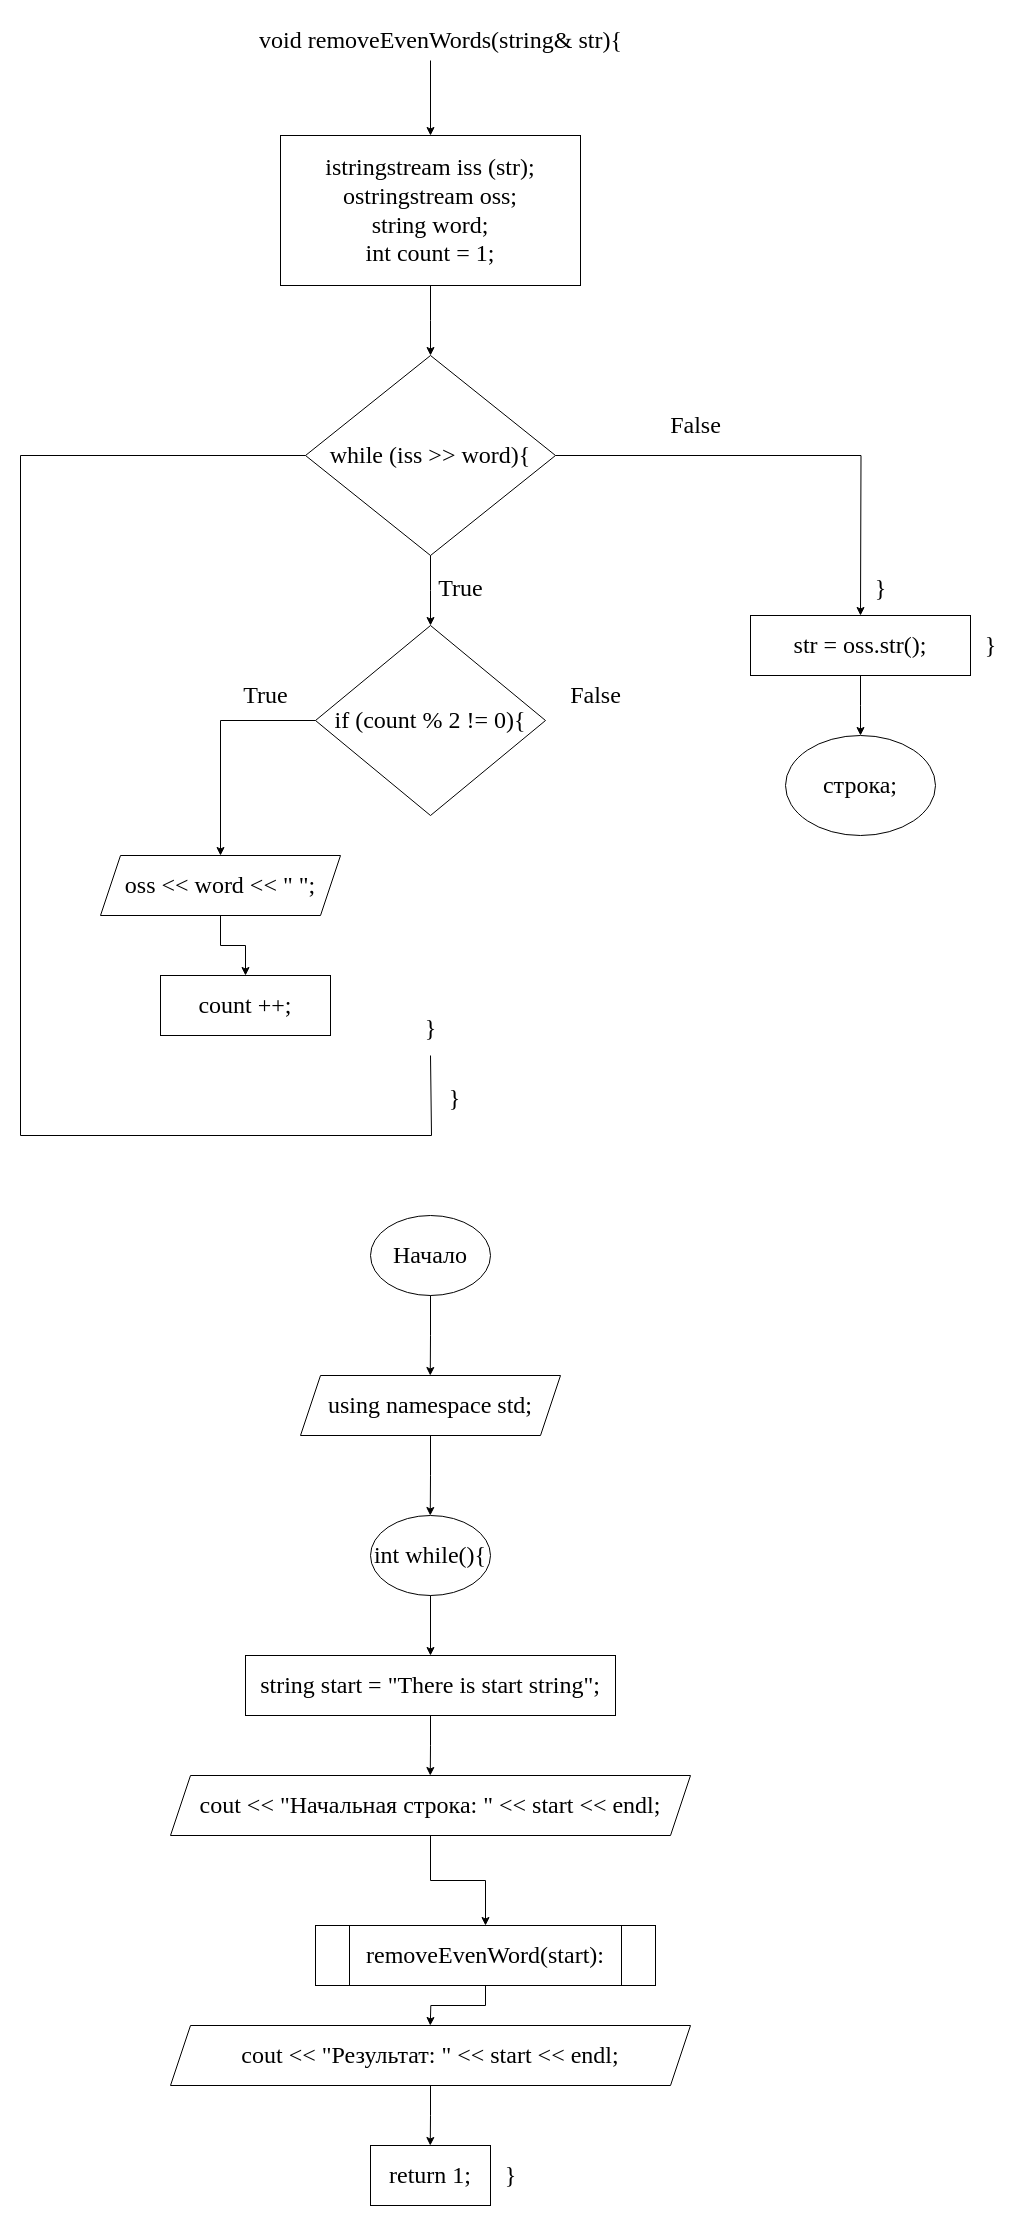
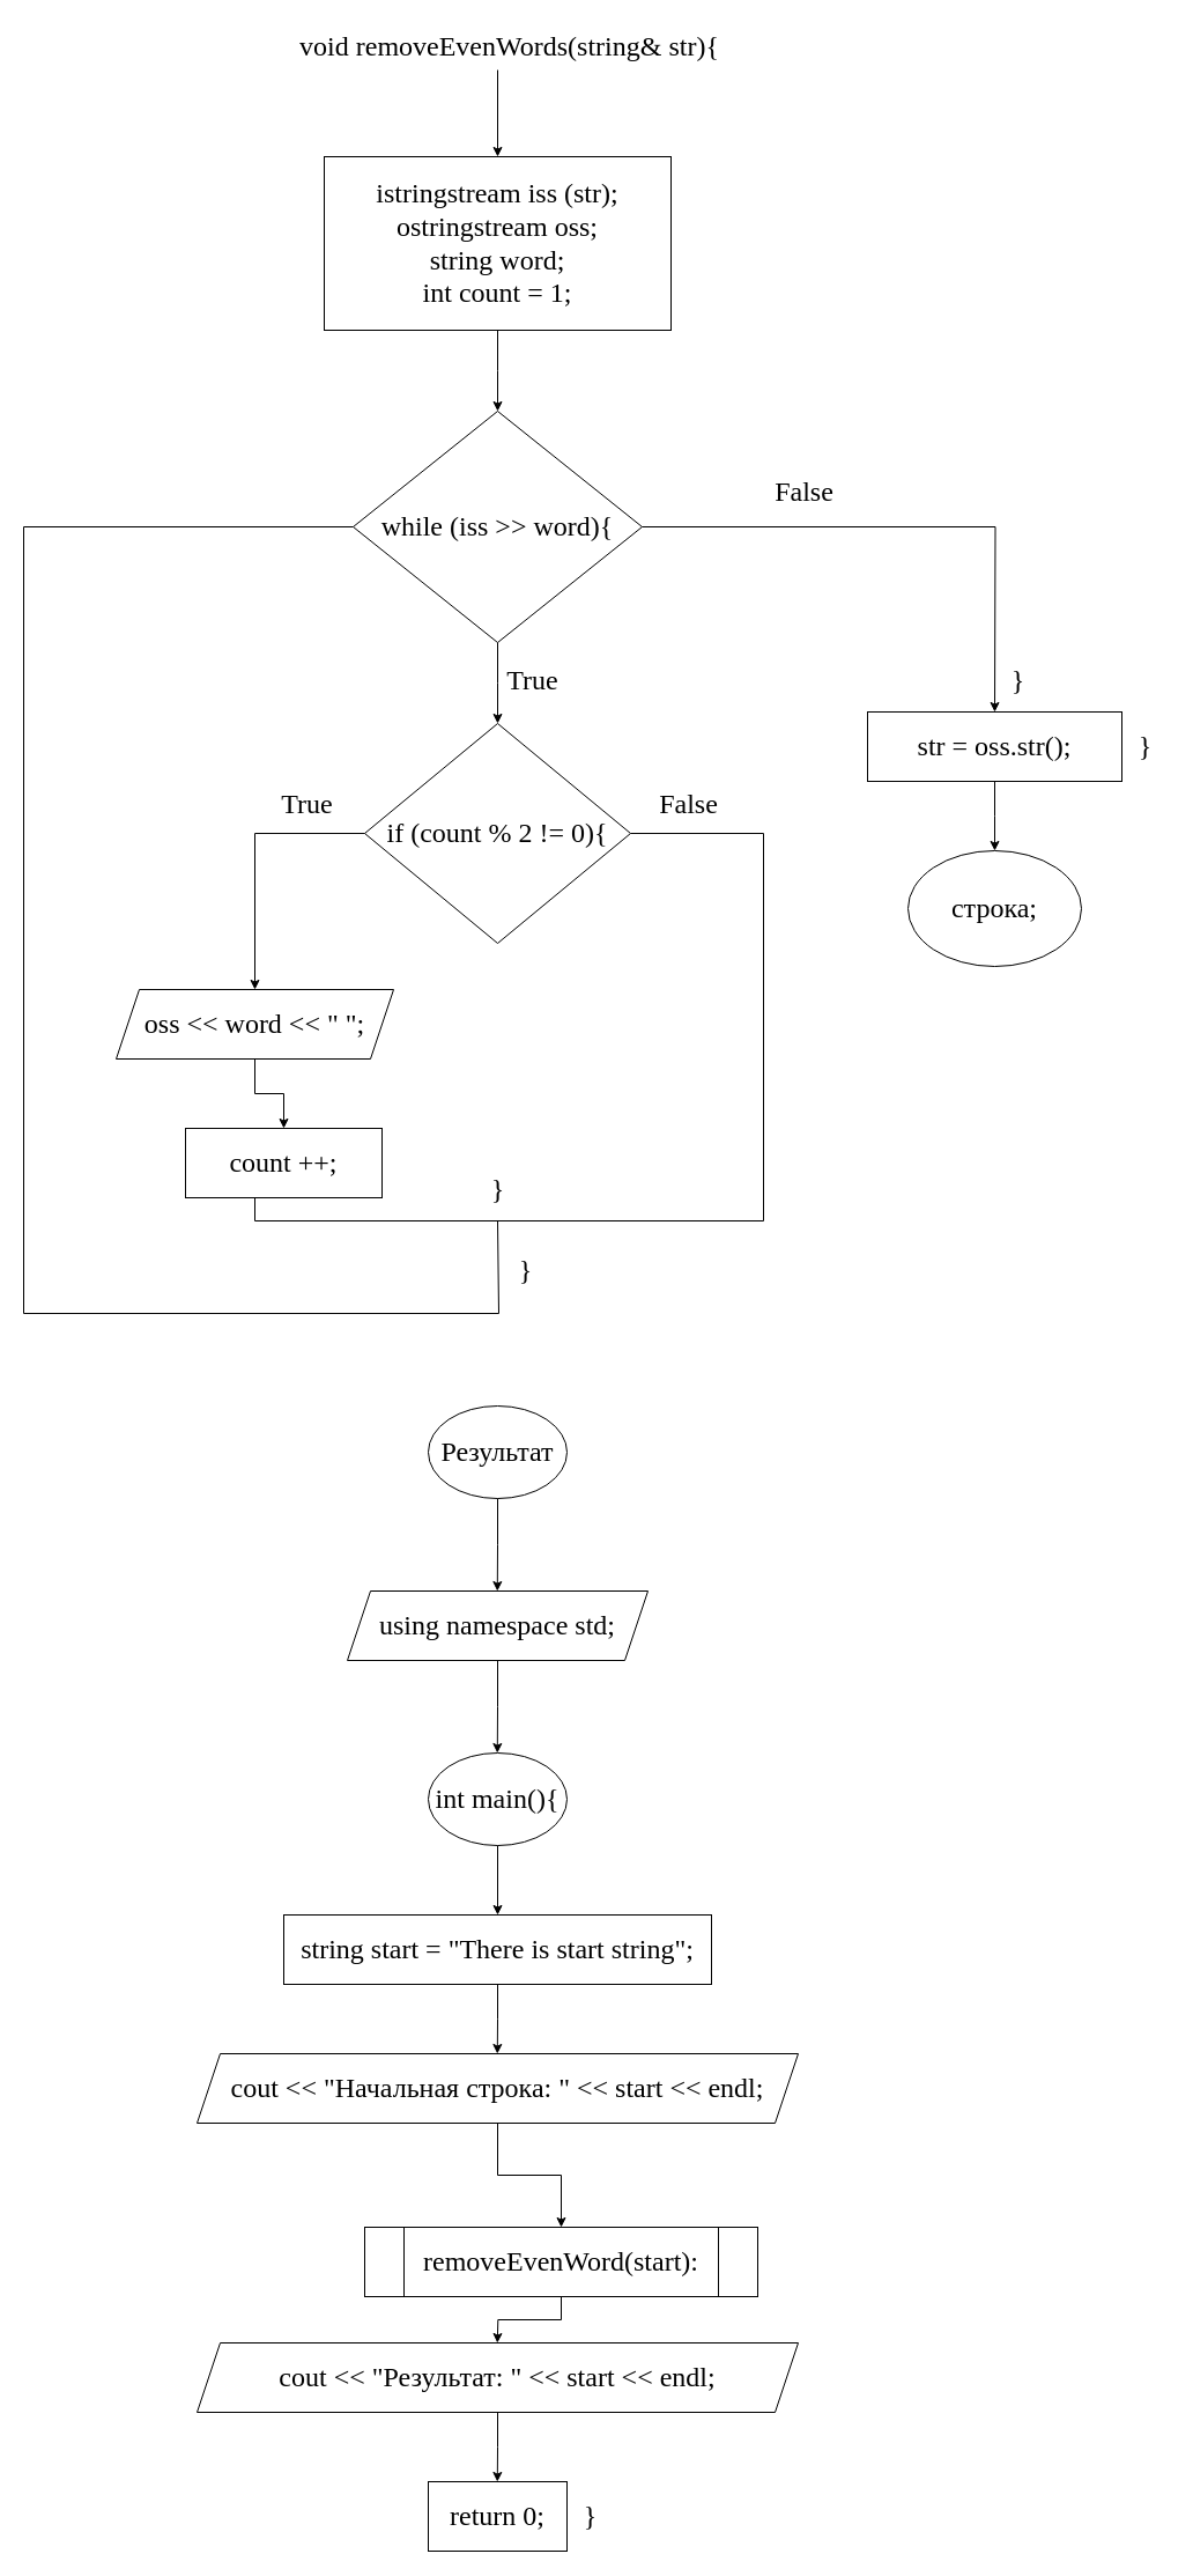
  <mxCell id="0" />
  <mxCell id="1" parent="0" />
  <mxCell id="2" value="void removeEvenWords(string&amp;amp; str){" style="text;html=1;align=center;verticalAlign=middle;resizable=0;points=[];autosize=1;strokeColor=none;fillColor=none;fontFamily=Times New Roman;fontSize=24;" vertex="1" parent="1"><mxGeometry x="245" y="20" width="390" height="40" as="geometry" /></mxCell>
  <mxCell id="3" value="" style="endArrow=classic;html=1;rounded=0;fontFamily=Times New Roman;fontSize=24;fontColor=default;" edge="1" parent="1"><mxGeometry width="50" height="50" relative="1" as="geometry"><mxPoint x="430" y="60" as="sourcePoint" /><mxPoint x="430" y="135" as="targetPoint" /></mxGeometry></mxCell>
  <mxCell id="4" style="edgeStyle=orthogonalEdgeStyle;rounded=0;orthogonalLoop=1;jettySize=auto;html=1;exitX=0.5;exitY=1;exitDx=0;exitDy=0;fontFamily=Times New Roman;fontSize=24;fontColor=default;" edge="1" parent="1" source="5"><mxGeometry relative="1" as="geometry"><mxPoint x="430" y="355" as="targetPoint" /></mxGeometry></mxCell>
  <mxCell id="5" value="&lt;div style=&quot;&quot;&gt;&lt;span style=&quot;background-color: initial;&quot;&gt;istringstream iss (str);&lt;/span&gt;&lt;/div&gt;&lt;div style=&quot;&quot;&gt;&lt;span style=&quot;background-color: initial;&quot;&gt;ostringstream oss;&lt;/span&gt;&lt;/div&gt;&lt;div style=&quot;&quot;&gt;&lt;span style=&quot;background-color: initial;&quot;&gt;string word;&lt;/span&gt;&lt;/div&gt;&lt;div style=&quot;&quot;&gt;&lt;span style=&quot;background-color: initial;&quot;&gt;int count = 1;&lt;/span&gt;&lt;/div&gt;" style="rounded=0;whiteSpace=wrap;html=1;align=center;verticalAlign=middle;fontFamily=Times New Roman;fontSize=24;fontColor=default;fillColor=none;gradientColor=none;" vertex="1" parent="1"><mxGeometry x="280" y="135" width="300" height="150" as="geometry" /></mxCell>
  <mxCell id="6" style="edgeStyle=orthogonalEdgeStyle;rounded=0;orthogonalLoop=1;jettySize=auto;html=1;exitX=0.5;exitY=1;exitDx=0;exitDy=0;fontFamily=Times New Roman;fontSize=24;fontColor=default;" edge="1" parent="1" source="9"><mxGeometry relative="1" as="geometry"><mxPoint x="430" y="625" as="targetPoint" /></mxGeometry></mxCell>
  <mxCell id="7" style="edgeStyle=orthogonalEdgeStyle;rounded=0;orthogonalLoop=1;jettySize=auto;html=1;exitX=0;exitY=0.5;exitDx=0;exitDy=0;fontFamily=Times New Roman;fontSize=24;fontColor=default;endArrow=none;endFill=0;" edge="1" parent="1" source="9"><mxGeometry relative="1" as="geometry"><mxPoint x="430" y="1055" as="targetPoint" /><Array as="points"><mxPoint x="20" y="455" /><mxPoint x="20" y="1135" /><mxPoint x="431" y="1135" /><mxPoint x="431" y="1055" /></Array></mxGeometry></mxCell>
  <mxCell id="8" style="edgeStyle=orthogonalEdgeStyle;rounded=0;orthogonalLoop=1;jettySize=auto;html=1;exitX=1;exitY=0.5;exitDx=0;exitDy=0;fontFamily=Times New Roman;fontSize=24;fontColor=default;" edge="1" parent="1" source="9"><mxGeometry relative="1" as="geometry"><mxPoint x="860" y="615" as="targetPoint" /></mxGeometry></mxCell>
  <mxCell id="9" value="while (iss &amp;gt;&amp;gt; word){" style="rhombus;whiteSpace=wrap;html=1;align=center;verticalAlign=middle;fontFamily=Times New Roman;fontSize=24;fontColor=default;fillColor=none;gradientColor=none;" vertex="1" parent="1"><mxGeometry x="305" y="355" width="250" height="200" as="geometry" /></mxCell>
  <mxCell id="10" value="True" style="text;html=1;align=center;verticalAlign=middle;resizable=0;points=[];autosize=1;strokeColor=none;fillColor=none;fontSize=24;fontFamily=Times New Roman;fontColor=default;" vertex="1" parent="1"><mxGeometry x="425" y="568" width="70" height="40" as="geometry" /></mxCell>
  <mxCell id="11" style="edgeStyle=orthogonalEdgeStyle;rounded=0;orthogonalLoop=1;jettySize=auto;html=1;exitX=0;exitY=0.5;exitDx=0;exitDy=0;fontFamily=Times New Roman;fontSize=24;fontColor=default;" edge="1" parent="1" source="13"><mxGeometry relative="1" as="geometry"><mxPoint x="220" y="855" as="targetPoint" /><Array as="points"><mxPoint x="220" y="720" /></Array></mxGeometry></mxCell>
+ <mxCell id="12" style="edgeStyle=orthogonalEdgeStyle;rounded=0;orthogonalLoop=1;jettySize=auto;html=1;exitX=1;exitY=0.5;exitDx=0;exitDy=0;entryX=0.5;entryY=1;entryDx=0;entryDy=0;fontFamily=Times New Roman;fontSize=24;fontColor=default;endArrow=none;endFill=0;" edge="1" parent="1" source="13" target="18"><mxGeometry relative="1" as="geometry"><Array as="points"><mxPoint x="660" y="720" /><mxPoint x="660" y="1055" /><mxPoint x="220" y="1055" /></Array></mxGeometry></mxCell>
  <mxCell id="13" value="if (count % 2 != 0){" style="rhombus;whiteSpace=wrap;html=1;align=center;verticalAlign=middle;fontFamily=Times New Roman;fontSize=24;fontColor=default;fillColor=none;gradientColor=none;" vertex="1" parent="1"><mxGeometry x="315" y="625" width="230" height="190" as="geometry" /></mxCell>
  <mxCell id="14" value="True" style="text;html=1;align=center;verticalAlign=middle;resizable=0;points=[];autosize=1;strokeColor=none;fillColor=none;fontSize=24;fontFamily=Times New Roman;fontColor=default;" vertex="1" parent="1"><mxGeometry x="230" y="675" width="70" height="40" as="geometry" /></mxCell>
  <mxCell id="15" style="edgeStyle=orthogonalEdgeStyle;rounded=0;orthogonalLoop=1;jettySize=auto;html=1;exitX=0.5;exitY=1;exitDx=0;exitDy=0;fontFamily=Times New Roman;fontSize=24;fontColor=default;" edge="1" parent="1" source="16" target="18"><mxGeometry relative="1" as="geometry"><mxPoint x="220" y="955" as="targetPoint" /></mxGeometry></mxCell>
  <mxCell id="16" value="oss &amp;lt;&amp;lt; word &amp;lt;&amp;lt; &quot; &quot;;" style="shape=parallelogram;perimeter=parallelogramPerimeter;whiteSpace=wrap;html=1;fixedSize=1;align=center;verticalAlign=middle;fontFamily=Times New Roman;fontSize=24;fontColor=default;fillColor=none;gradientColor=none;" vertex="1" parent="1"><mxGeometry x="100" y="855" width="240" height="60" as="geometry" /></mxCell>
  <mxCell id="17" value="False" style="text;html=1;align=center;verticalAlign=middle;resizable=0;points=[];autosize=1;strokeColor=none;fillColor=none;fontSize=24;fontFamily=Times New Roman;fontColor=default;" vertex="1" parent="1"><mxGeometry x="560" y="675" width="70" height="40" as="geometry" /></mxCell>
  <mxCell id="18" value="count ++;" style="rounded=0;whiteSpace=wrap;html=1;align=center;verticalAlign=middle;fontFamily=Times New Roman;fontSize=24;fontColor=default;fillColor=none;gradientColor=none;" vertex="1" parent="1"><mxGeometry x="160" y="975" width="170" height="60" as="geometry" /></mxCell>
  <mxCell id="19" value="}" style="text;html=1;align=center;verticalAlign=middle;resizable=0;points=[];autosize=1;strokeColor=none;fillColor=none;fontSize=24;fontFamily=Times New Roman;fontColor=default;" vertex="1" parent="1"><mxGeometry x="410" y="1008" width="40" height="40" as="geometry" /></mxCell>
  <mxCell id="20" value="}" style="text;html=1;align=center;verticalAlign=middle;resizable=0;points=[];autosize=1;strokeColor=none;fillColor=none;fontSize=24;fontFamily=Times New Roman;fontColor=default;" vertex="1" parent="1"><mxGeometry x="434" y="1078" width="40" height="40" as="geometry" /></mxCell>
  <mxCell id="21" value="False" style="text;html=1;align=center;verticalAlign=middle;resizable=0;points=[];autosize=1;strokeColor=none;fillColor=none;fontSize=24;fontFamily=Times New Roman;fontColor=default;" vertex="1" parent="1"><mxGeometry x="660" y="405" width="70" height="40" as="geometry" /></mxCell>
  <mxCell id="22" style="edgeStyle=orthogonalEdgeStyle;rounded=0;orthogonalLoop=1;jettySize=auto;html=1;exitX=0.5;exitY=1;exitDx=0;exitDy=0;fontFamily=Times New Roman;fontSize=24;fontColor=default;" edge="1" parent="1" source="23"><mxGeometry relative="1" as="geometry"><mxPoint x="860" y="735" as="targetPoint" /></mxGeometry></mxCell>
  <mxCell id="23" value="&lt;div style=&quot;&quot;&gt;str = oss.str();&lt;/div&gt;" style="rounded=0;whiteSpace=wrap;html=1;align=center;verticalAlign=middle;fontFamily=Times New Roman;fontSize=24;fontColor=default;fillColor=none;gradientColor=none;" vertex="1" parent="1"><mxGeometry x="750" y="615" width="220" height="60" as="geometry" /></mxCell>
  <mxCell id="24" value="строка;" style="ellipse;whiteSpace=wrap;html=1;align=center;verticalAlign=middle;fontFamily=Times New Roman;fontSize=24;fontColor=default;fillColor=none;gradientColor=none;" vertex="1" parent="1"><mxGeometry x="785" y="735" width="150" height="100" as="geometry" /></mxCell>
  <mxCell id="25" value="}" style="text;html=1;align=center;verticalAlign=middle;resizable=0;points=[];autosize=1;strokeColor=none;fillColor=none;fontSize=24;fontFamily=Times New Roman;fontColor=default;" vertex="1" parent="1"><mxGeometry x="860" y="568" width="40" height="40" as="geometry" /></mxCell>
  <mxCell id="26" value="}" style="text;html=1;align=center;verticalAlign=middle;resizable=0;points=[];autosize=1;strokeColor=none;fillColor=none;fontSize=24;fontFamily=Times New Roman;fontColor=default;" vertex="1" parent="1"><mxGeometry x="970" y="625" width="40" height="40" as="geometry" /></mxCell>
  <mxCell id="27" style="edgeStyle=orthogonalEdgeStyle;rounded=0;orthogonalLoop=1;jettySize=auto;html=1;exitX=0.5;exitY=1;exitDx=0;exitDy=0;fontFamily=Times New Roman;fontSize=24;fontColor=default;" edge="1" parent="1" source="28"><mxGeometry relative="1" as="geometry"><mxPoint x="429.769" y="1375" as="targetPoint" /></mxGeometry></mxCell>
- <mxCell id="28" value="Начало" style="ellipse;whiteSpace=wrap;html=1;align=center;verticalAlign=middle;fontFamily=Times New Roman;fontSize=24;fontColor=default;fillColor=none;gradientColor=none;" vertex="1" parent="1"><mxGeometry x="370" y="1215" width="120" height="80" as="geometry" /></mxCell>
+ <mxCell id="28" value="Результат" style="ellipse;whiteSpace=wrap;html=1;align=center;verticalAlign=middle;fontFamily=Times New Roman;fontSize=24;fontColor=default;fillColor=none;gradientColor=none;" vertex="1" parent="1"><mxGeometry x="370" y="1215" width="120" height="80" as="geometry" /></mxCell>
  <mxCell id="29" style="edgeStyle=orthogonalEdgeStyle;rounded=0;orthogonalLoop=1;jettySize=auto;html=1;exitX=0.5;exitY=1;exitDx=0;exitDy=0;fontFamily=Times New Roman;fontSize=24;fontColor=default;" edge="1" parent="1" source="30"><mxGeometry relative="1" as="geometry"><mxPoint x="429.769" y="1515" as="targetPoint" /></mxGeometry></mxCell>
  <mxCell id="30" value="using namespace std;" style="shape=parallelogram;perimeter=parallelogramPerimeter;whiteSpace=wrap;html=1;fixedSize=1;align=center;verticalAlign=middle;fontFamily=Times New Roman;fontSize=24;fontColor=default;fillColor=none;gradientColor=none;" vertex="1" parent="1"><mxGeometry x="300" y="1375" width="260" height="60" as="geometry" /></mxCell>
  <mxCell id="31" style="edgeStyle=orthogonalEdgeStyle;rounded=0;orthogonalLoop=1;jettySize=auto;html=1;exitX=0.5;exitY=1;exitDx=0;exitDy=0;fontFamily=Times New Roman;fontSize=24;fontColor=default;" edge="1" parent="1" source="32" target="34"><mxGeometry relative="1" as="geometry"><mxPoint x="429.769" y="1665" as="targetPoint" /></mxGeometry></mxCell>
- <mxCell id="32" value="int while(){" style="ellipse;whiteSpace=wrap;html=1;align=center;verticalAlign=middle;fontFamily=Times New Roman;fontSize=24;fontColor=default;fillColor=none;gradientColor=none;" vertex="1" parent="1"><mxGeometry x="370" y="1515" width="120" height="80" as="geometry" /></mxCell>
+ <mxCell id="32" value="int main(){" style="ellipse;whiteSpace=wrap;html=1;align=center;verticalAlign=middle;fontFamily=Times New Roman;fontSize=24;fontColor=default;fillColor=none;gradientColor=none;" vertex="1" parent="1"><mxGeometry x="370" y="1515" width="120" height="80" as="geometry" /></mxCell>
  <mxCell id="33" style="edgeStyle=orthogonalEdgeStyle;rounded=0;orthogonalLoop=1;jettySize=auto;html=1;exitX=0.5;exitY=1;exitDx=0;exitDy=0;fontFamily=Times New Roman;fontSize=24;fontColor=default;" edge="1" parent="1" source="34"><mxGeometry relative="1" as="geometry"><mxPoint x="429.769" y="1775" as="targetPoint" /></mxGeometry></mxCell>
  <mxCell id="34" value="string start = &quot;There is start string&quot;;" style="rounded=0;whiteSpace=wrap;html=1;align=center;verticalAlign=middle;fontFamily=Times New Roman;fontSize=24;fontColor=default;fillColor=none;gradientColor=none;" vertex="1" parent="1"><mxGeometry x="245" y="1655" width="370" height="60" as="geometry" /></mxCell>
  <mxCell id="35" style="edgeStyle=orthogonalEdgeStyle;rounded=0;orthogonalLoop=1;jettySize=auto;html=1;exitX=0.5;exitY=1;exitDx=0;exitDy=0;fontFamily=Times New Roman;fontSize=24;fontColor=default;" edge="1" parent="1" source="36" target="38"><mxGeometry relative="1" as="geometry"><mxPoint x="429.769" y="1905" as="targetPoint" /></mxGeometry></mxCell>
  <mxCell id="36" value="cout &amp;lt;&amp;lt; &quot;Начальная строка: &quot; &amp;lt;&amp;lt; start &amp;lt;&amp;lt; endl;" style="shape=parallelogram;perimeter=parallelogramPerimeter;whiteSpace=wrap;html=1;fixedSize=1;align=center;verticalAlign=middle;fontFamily=Times New Roman;fontSize=24;fontColor=default;fillColor=none;gradientColor=none;" vertex="1" parent="1"><mxGeometry x="170" y="1775" width="520" height="60" as="geometry" /></mxCell>
  <mxCell id="37" style="edgeStyle=orthogonalEdgeStyle;rounded=0;orthogonalLoop=1;jettySize=auto;html=1;exitX=0.5;exitY=1;exitDx=0;exitDy=0;fontFamily=Times New Roman;fontSize=24;fontColor=default;" edge="1" parent="1" source="38"><mxGeometry relative="1" as="geometry"><mxPoint x="429.769" y="2025" as="targetPoint" /></mxGeometry></mxCell>
  <mxCell id="38" value="removeEvenWord(start):" style="shape=process;whiteSpace=wrap;html=1;backgroundOutline=1;align=center;verticalAlign=middle;fontFamily=Times New Roman;fontSize=24;fontColor=default;fillColor=none;gradientColor=none;" vertex="1" parent="1"><mxGeometry x="315" y="1925" width="340" height="60" as="geometry" /></mxCell>
  <mxCell id="39" style="edgeStyle=orthogonalEdgeStyle;rounded=0;orthogonalLoop=1;jettySize=auto;html=1;exitX=0.5;exitY=1;exitDx=0;exitDy=0;fontFamily=Times New Roman;fontSize=24;fontColor=default;" edge="1" parent="1" source="40"><mxGeometry relative="1" as="geometry"><mxPoint x="429.769" y="2145" as="targetPoint" /></mxGeometry></mxCell>
  <mxCell id="40" value="cout &lt;&lt; &quot;Результат: &quot; &lt;&lt; start &lt;&lt; endl;" style="shape=parallelogram;perimeter=parallelogramPerimeter;whiteSpace=wrap;html=1;fixedSize=1;align=center;verticalAlign=middle;fontFamily=Times New Roman;fontSize=24;fontColor=default;fillColor=none;gradientColor=none;" vertex="1" parent="1"><mxGeometry x="170" y="2025" width="520" height="60" as="geometry" /></mxCell>
- <mxCell id="41" value="return 1;" style="whiteSpace=wrap;html=1;align=center;verticalAlign=middle;fontFamily=Times New Roman;fontSize=24;fontColor=default;fillColor=none;gradientColor=none;" vertex="1" parent="1"><mxGeometry x="370" y="2145" width="120" height="60" as="geometry" /></mxCell>
+ <mxCell id="41" value="return 0;" style="whiteSpace=wrap;html=1;align=center;verticalAlign=middle;fontFamily=Times New Roman;fontSize=24;fontColor=default;fillColor=none;gradientColor=none;" vertex="1" parent="1"><mxGeometry x="370" y="2145" width="120" height="60" as="geometry" /></mxCell>
  <mxCell id="42" value="}" style="text;html=1;align=center;verticalAlign=middle;resizable=0;points=[];autosize=1;strokeColor=none;fillColor=none;fontSize=24;fontFamily=Times New Roman;fontColor=default;" vertex="1" parent="1"><mxGeometry x="490" y="2155" width="40" height="40" as="geometry" /></mxCell>
